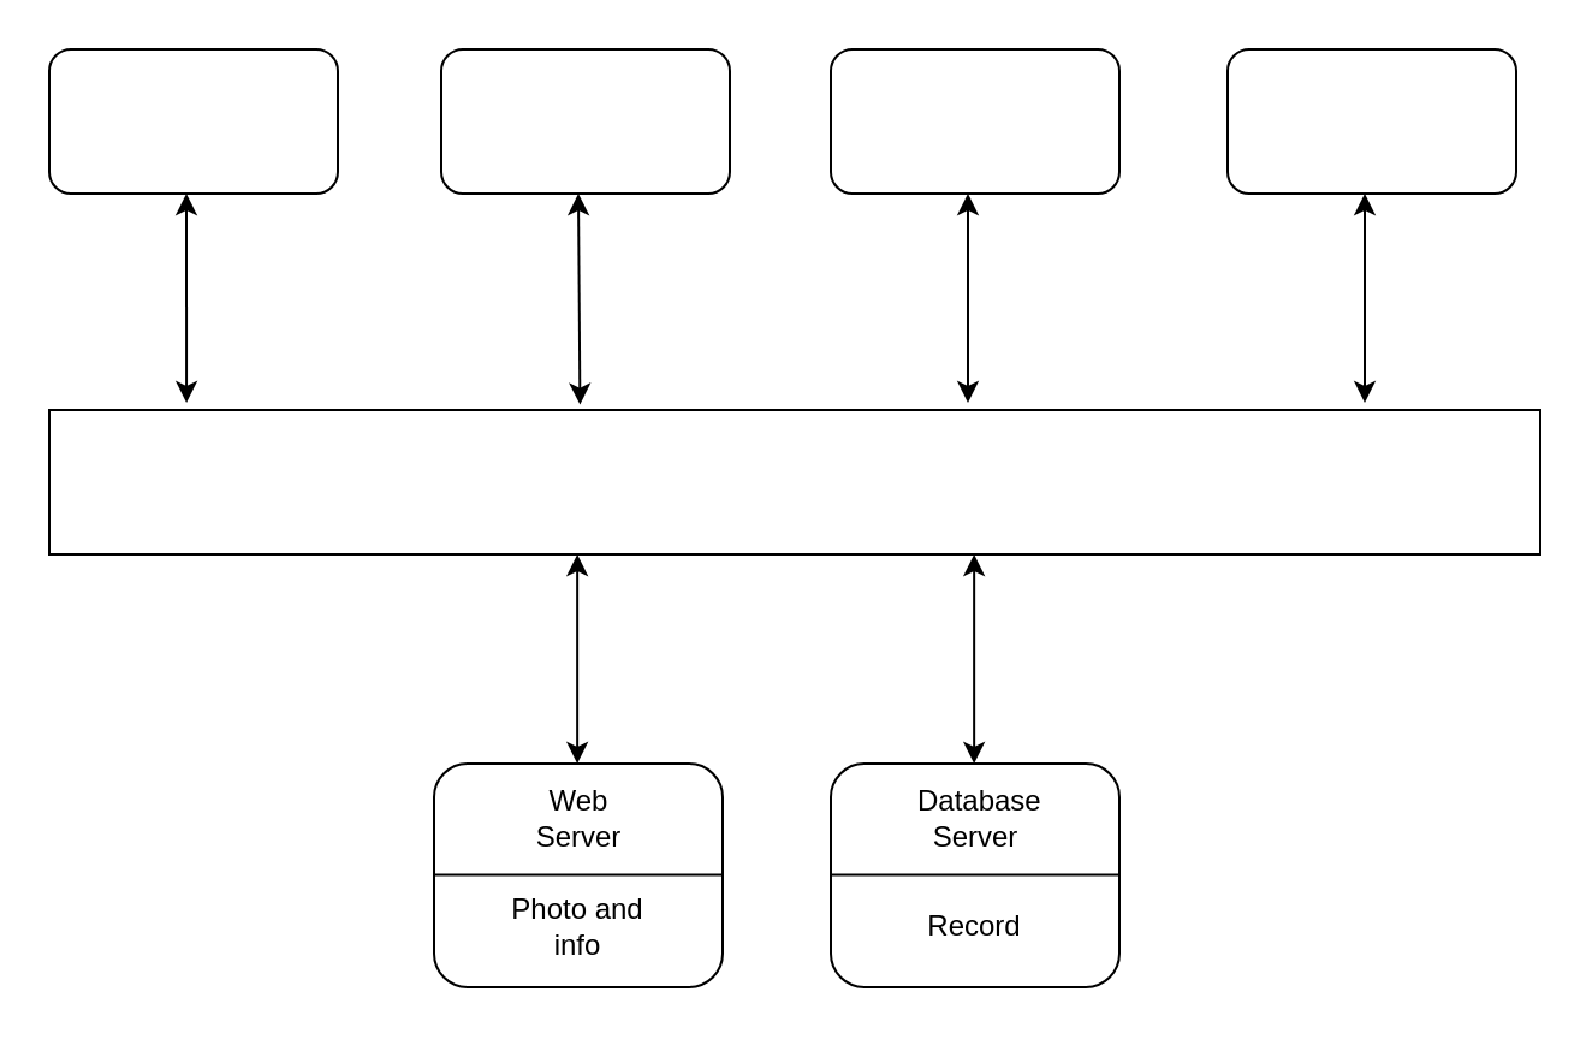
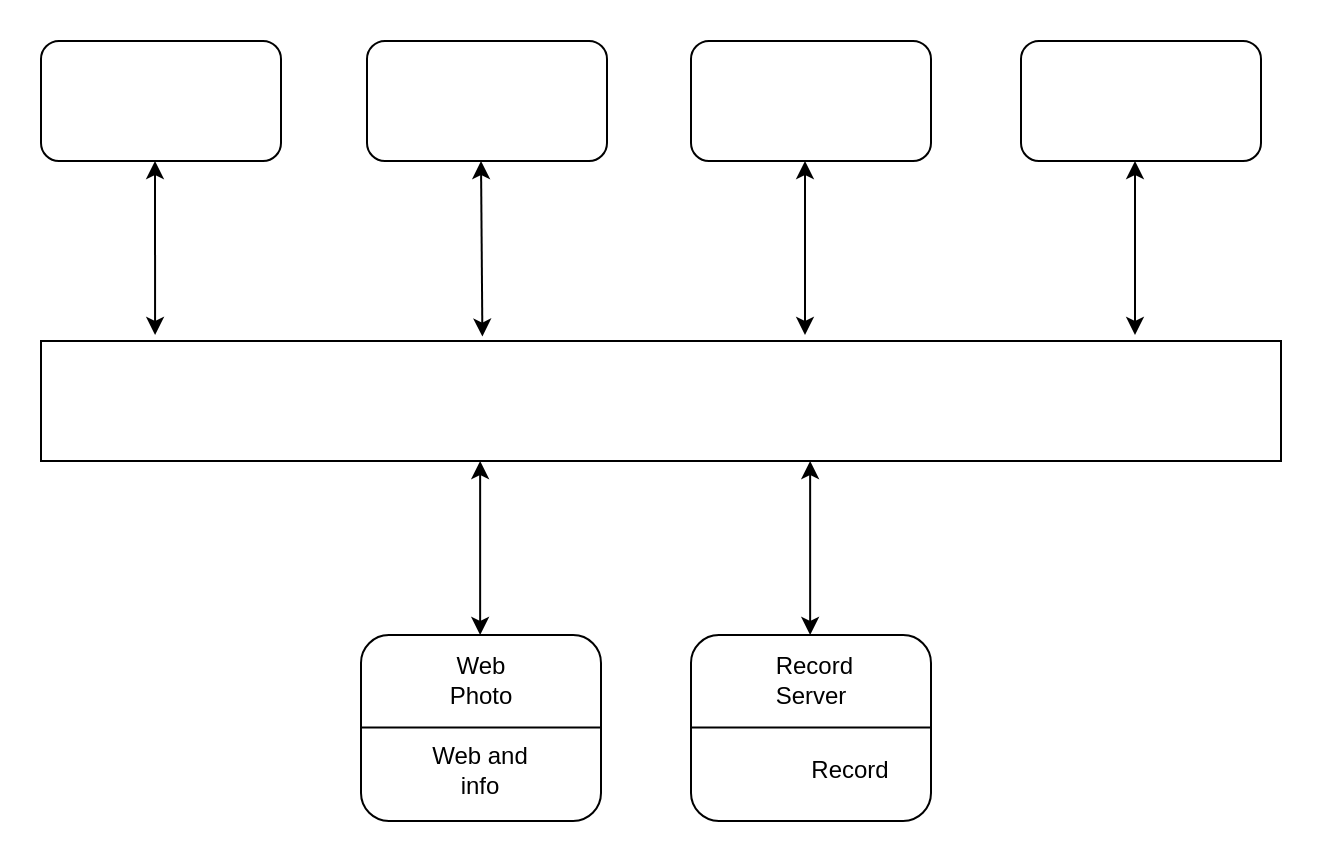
  <mxCell id="0" />
  <mxCell id="1" parent="0" />
  <mxCell id="2" value="" style="rounded=0;whiteSpace=wrap;html=1;" vertex="1" parent="1"><mxGeometry x="20" y="170" width="620" height="60" as="geometry" /></mxCell>
  <mxCell id="3" value="" style="endArrow=classic;startArrow=classic;html=1;rounded=0;exitX=0.092;exitY=-0.05;exitDx=0;exitDy=0;exitPerimeter=0;" edge="1" parent="1" source="2"><mxGeometry width="50" height="50" relative="1" as="geometry"><mxPoint x="80" y="150" as="sourcePoint" /><mxPoint x="77" y="80" as="targetPoint" /></mxGeometry></mxCell>
  <mxCell id="4" value="" style="rounded=1;whiteSpace=wrap;html=1;" vertex="1" parent="1"><mxGeometry x="20" y="20" width="120" height="60" as="geometry" /></mxCell>
  <mxCell id="5" value="" style="endArrow=classic;startArrow=classic;html=1;rounded=0;exitX=0.335;exitY=-0.037;exitDx=0;exitDy=0;exitPerimeter=0;" edge="1" parent="1"><mxGeometry width="50" height="50" relative="1" as="geometry"><mxPoint x="240.7" y="167.78" as="sourcePoint" /><mxPoint x="240" y="80" as="targetPoint" /></mxGeometry></mxCell>
  <mxCell id="6" value="" style="rounded=1;whiteSpace=wrap;html=1;" vertex="1" parent="1"><mxGeometry x="183" y="20" width="120" height="60" as="geometry" /></mxCell>
  <mxCell id="7" value="" style="endArrow=classic;startArrow=classic;html=1;rounded=0;exitX=0.092;exitY=-0.05;exitDx=0;exitDy=0;exitPerimeter=0;" edge="1" parent="1"><mxGeometry width="50" height="50" relative="1" as="geometry"><mxPoint x="402" y="167" as="sourcePoint" /><mxPoint x="402" y="80" as="targetPoint" /></mxGeometry></mxCell>
  <mxCell id="8" value="" style="rounded=1;whiteSpace=wrap;html=1;" vertex="1" parent="1"><mxGeometry x="345" y="20" width="120" height="60" as="geometry" /></mxCell>
  <mxCell id="9" value="" style="endArrow=classic;startArrow=classic;html=1;rounded=0;exitX=0.092;exitY=-0.05;exitDx=0;exitDy=0;exitPerimeter=0;" edge="1" parent="1"><mxGeometry width="50" height="50" relative="1" as="geometry"><mxPoint x="567" y="167" as="sourcePoint" /><mxPoint x="567" y="80" as="targetPoint" /></mxGeometry></mxCell>
  <mxCell id="10" value="" style="rounded=1;whiteSpace=wrap;html=1;" vertex="1" parent="1"><mxGeometry x="510" y="20" width="120" height="60" as="geometry" /></mxCell>
  <mxCell id="11" value="" style="endArrow=classic;startArrow=classic;html=1;rounded=0;exitX=0.092;exitY=-0.05;exitDx=0;exitDy=0;exitPerimeter=0;" edge="1" parent="1"><mxGeometry width="50" height="50" relative="1" as="geometry"><mxPoint x="239.57" y="317" as="sourcePoint" /><mxPoint x="239.57" y="230" as="targetPoint" /></mxGeometry></mxCell>
  <mxCell id="12" value="" style="rounded=1;whiteSpace=wrap;html=1;" vertex="1" parent="1"><mxGeometry x="180" y="317" width="120" height="93" as="geometry" /></mxCell>
  <mxCell id="13" value="" style="endArrow=classic;startArrow=classic;html=1;rounded=0;exitX=0.092;exitY=-0.05;exitDx=0;exitDy=0;exitPerimeter=0;" edge="1" parent="1"><mxGeometry width="50" height="50" relative="1" as="geometry"><mxPoint x="404.57" y="317" as="sourcePoint" /><mxPoint x="404.57" y="230" as="targetPoint" /></mxGeometry></mxCell>
  <mxCell id="14" value="" style="rounded=1;whiteSpace=wrap;html=1;" vertex="1" parent="1"><mxGeometry x="345" y="317" width="120" height="93" as="geometry" /></mxCell>
  <mxCell id="15" value="" style="endArrow=none;html=1;rounded=0;exitX=0;exitY=0.5;exitDx=0;exitDy=0;entryX=1;entryY=0.5;entryDx=0;entryDy=0;" edge="1" parent="1"><mxGeometry width="50" height="50" relative="1" as="geometry"><mxPoint x="180" y="363.31" as="sourcePoint" /><mxPoint x="300" y="363.31" as="targetPoint" /></mxGeometry></mxCell>
  <mxCell id="16" value="" style="endArrow=none;html=1;rounded=0;exitX=0;exitY=0.5;exitDx=0;exitDy=0;entryX=1;entryY=0.5;entryDx=0;entryDy=0;" edge="1" parent="1"><mxGeometry width="50" height="50" relative="1" as="geometry"><mxPoint x="345" y="363.31" as="sourcePoint" /><mxPoint x="465" y="363.31" as="targetPoint" /></mxGeometry></mxCell>
- <mxCell id="17" value="&amp;nbsp;Web&amp;nbsp;&lt;br&gt;Server" style="text;html=1;strokeColor=none;fillColor=none;align=center;verticalAlign=middle;whiteSpace=wrap;rounded=0;" vertex="1" parent="1"><mxGeometry x="197.5" y="325" width="85" height="30" as="geometry" /></mxCell>
- <mxCell id="18" value="&amp;nbsp;Database&lt;br&gt;Server" style="text;html=1;strokeColor=none;fillColor=none;align=center;verticalAlign=middle;whiteSpace=wrap;rounded=0;" vertex="1" parent="1"><mxGeometry x="362.5" y="325" width="85" height="30" as="geometry" /></mxCell>
- <mxCell id="19" value="Photo and info" style="text;html=1;strokeColor=none;fillColor=none;align=center;verticalAlign=middle;whiteSpace=wrap;rounded=0;" vertex="1" parent="1"><mxGeometry x="210" y="370" width="60" height="30" as="geometry" /></mxCell>
- <mxCell id="20" value="Record" style="text;html=1;strokeColor=none;fillColor=none;align=center;verticalAlign=middle;whiteSpace=wrap;rounded=0;" vertex="1" parent="1"><mxGeometry x="375" y="370" width="60" height="30" as="geometry" /></mxCell>
+ <mxCell id="17" value="&amp;nbsp;Web&amp;nbsp;&lt;br&gt;Photo" style="text;html=1;strokeColor=none;fillColor=none;align=center;verticalAlign=middle;whiteSpace=wrap;rounded=0;" vertex="1" parent="1"><mxGeometry x="197.5" y="325" width="85" height="30" as="geometry" /></mxCell>
+ <mxCell id="18" value="&amp;nbsp;Record&lt;br&gt;Server" style="text;html=1;strokeColor=none;fillColor=none;align=center;verticalAlign=middle;whiteSpace=wrap;rounded=0;" vertex="1" parent="1"><mxGeometry x="362.5" y="325" width="85" height="30" as="geometry" /></mxCell>
+ <mxCell id="19" value="Web and info" style="text;html=1;strokeColor=none;fillColor=none;align=center;verticalAlign=middle;whiteSpace=wrap;rounded=0;" vertex="1" parent="1"><mxGeometry x="210" y="370" width="60" height="30" as="geometry" /></mxCell>
+ <mxCell id="20" value="Record" style="text;html=1;strokeColor=none;fillColor=none;align=center;verticalAlign=middle;whiteSpace=wrap;rounded=0;" vertex="1" parent="1"><mxGeometry x="395" y="370" width="60" height="30" as="geometry" /></mxCell>
